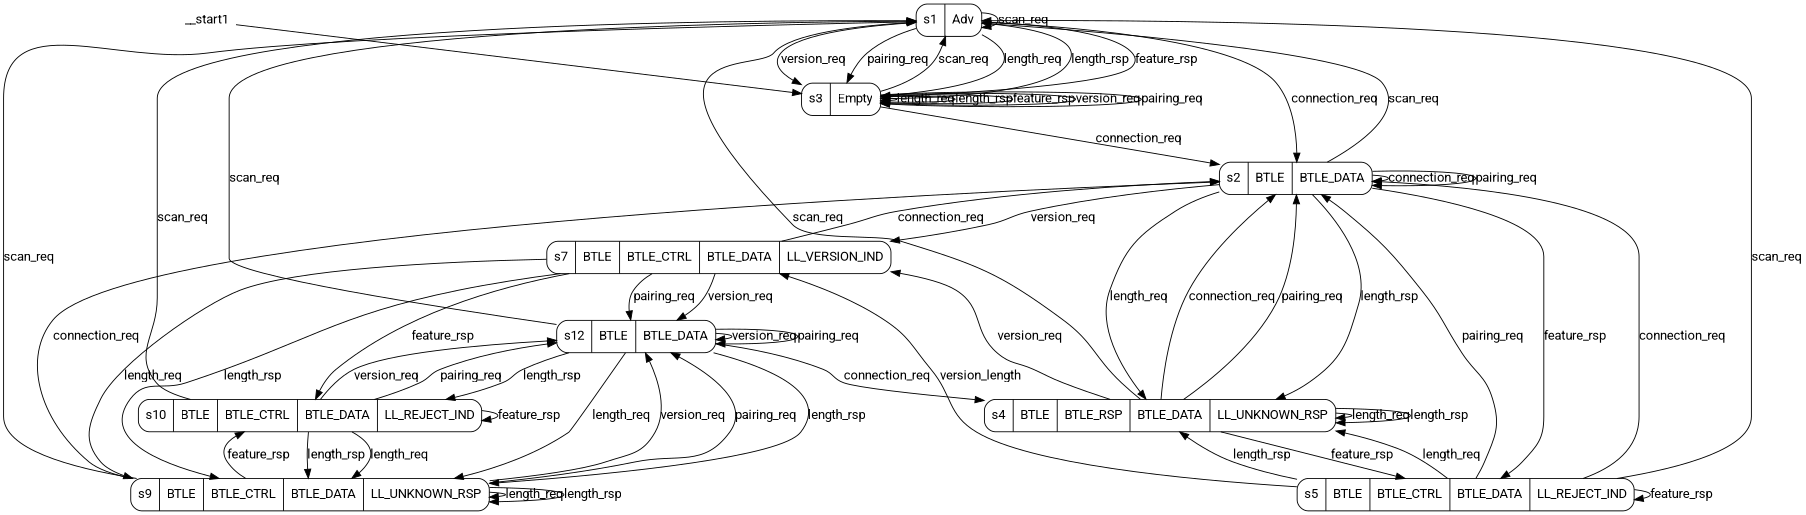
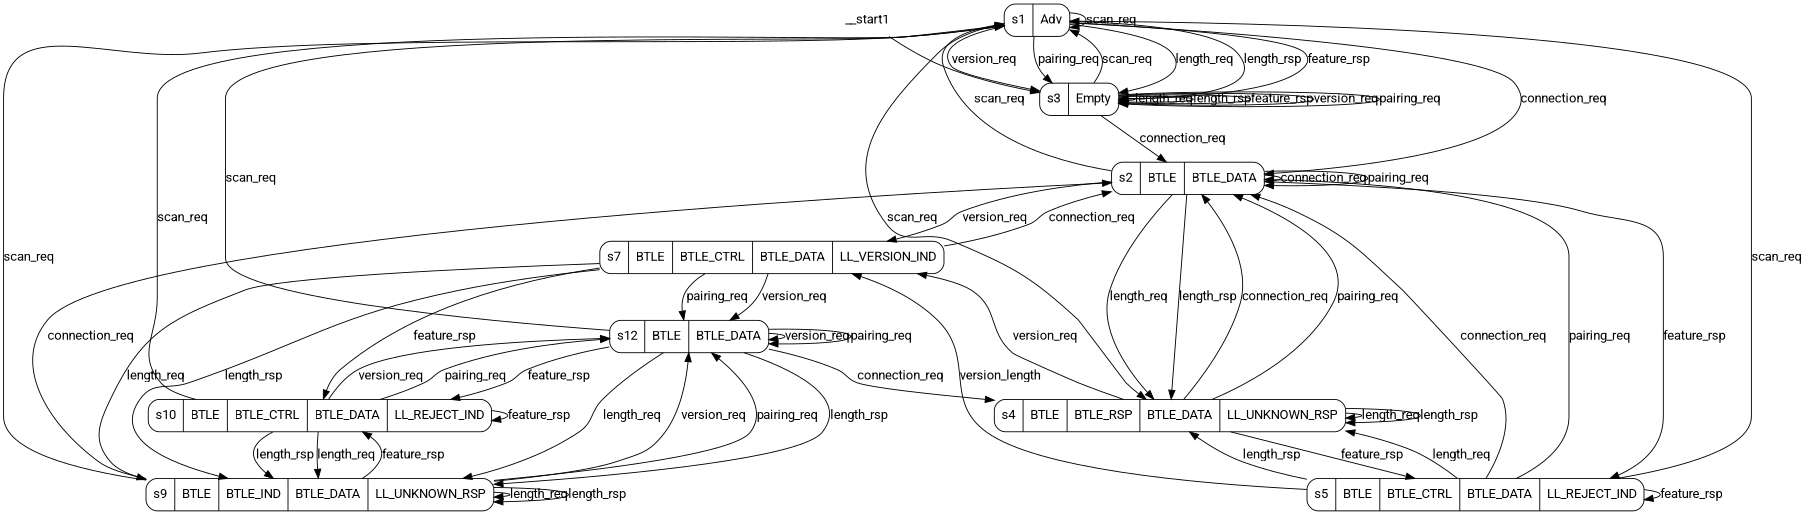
  digraph {
    fontname=Roboto
    node [fontname=Roboto shape=record style=rounded]
    edge [fontname=Roboto]
    n1 [label="s1|Adv"]
    n2 [label="s2|BTLE|BTLE_DATA"]
    n3 [label="s3|Empty"]
    n4 [label="s4|BTLE|BTLE_RSP|BTLE_DATA|LL_UNKNOWN_RSP"]
    n5 [label="s5|BTLE|BTLE_CTRL|BTLE_DATA|LL_REJECT_IND"]
    n6 [label="s7|BTLE|BTLE_CTRL|BTLE_DATA|LL_VERSION_IND"]
-   n7 [label="s9|BTLE|BTLE_CTRL|BTLE_DATA|LL_UNKNOWN_RSP"]
+   n7 [label="s9|BTLE|BTLE_IND|BTLE_DATA|LL_UNKNOWN_RSP"]
    n8 [label="s10|BTLE|BTLE_CTRL|BTLE_DATA|LL_REJECT_IND"]
    n9 [label="s12|BTLE|BTLE_DATA"]
    n10 [label=__start1 shape=none style=""]
    n1 -> n1 [label=scan_req]
    n1 -> n2 [label=connection_req]
    n1 -> n3 [label=length_req]
    n1 -> n3 [label=length_rsp]
    n1 -> n3 [label=feature_rsp]
    n1 -> n3 [label=version_req]
    n1 -> n3 [label=pairing_req]
    n2 -> n1 [label=scan_req]
    n2 -> n2 [label=connection_req]
    n2 -> n2 [label=pairing_req]
    n2 -> n4 [label=length_req]
    n2 -> n4 [label=length_rsp]
    n2 -> n5 [label=feature_rsp]
    n2 -> n6 [label=version_req]
    n3 -> n1 [label=scan_req]
    n3 -> n2 [label=connection_req]
    n3 -> n3 [label=length_req]
    n3 -> n3 [label=length_rsp]
    n3 -> n3 [label=feature_rsp]
    n3 -> n3 [label=version_req]
    n3 -> n3 [label=pairing_req]
-   n4 -> n1 [label=scan_req]
+   n1 -> n4 [label=scan_req]
    n4 -> n2 [label=connection_req]
    n4 -> n2 [label=pairing_req]
    n4 -> n4 [label=length_req]
    n4 -> n4 [label=length_rsp]
    n4 -> n5 [label=feature_rsp]
    n4 -> n6 [label=version_req]
    n5 -> n1 [label=scan_req]
    n5 -> n2 [label=connection_req]
    n5 -> n2 [label=pairing_req]
    n5 -> n4 [label=length_req]
    n5 -> n4 [label=length_rsp]
    n5 -> n5 [label=feature_rsp]
    n5 -> n6 [label=version_length]
    n6 -> n2 [label=connection_req]
    n6 -> n7 [label=length_req]
    n6 -> n7 [label=length_rsp]
    n6 -> n8 [label=feature_rsp]
    n6 -> n9 [label=version_req]
    n6 -> n9 [label=pairing_req]
    n7 -> n1 [label=scan_req]
    n7 -> n2 [label=connection_req]
    n7 -> n7 [label=length_req]
    n7 -> n7 [label=length_rsp]
    n7 -> n8 [label=feature_rsp]
    n7 -> n9 [label=version_req]
    n7 -> n9 [label=pairing_req]
    n8 -> n1 [label=scan_req]
    n8 -> n7 [label=length_req]
    n8 -> n7 [label=length_rsp]
    n8 -> n8 [label=feature_rsp]
    n8 -> n9 [label=version_req]
    n8 -> n9 [label=pairing_req]
    n9 -> n1 [label=scan_req]
    n9 -> n4 [label=connection_req]
    n9 -> n7 [label=length_req]
    n9 -> n7 [label=length_rsp]
-   n9 -> n8 [label=length_rsp]
+   n9 -> n8 [label=feature_rsp]
    n9 -> n9 [label=version_req]
    n9 -> n9 [label=pairing_req]
    n10 -> n3
  }
